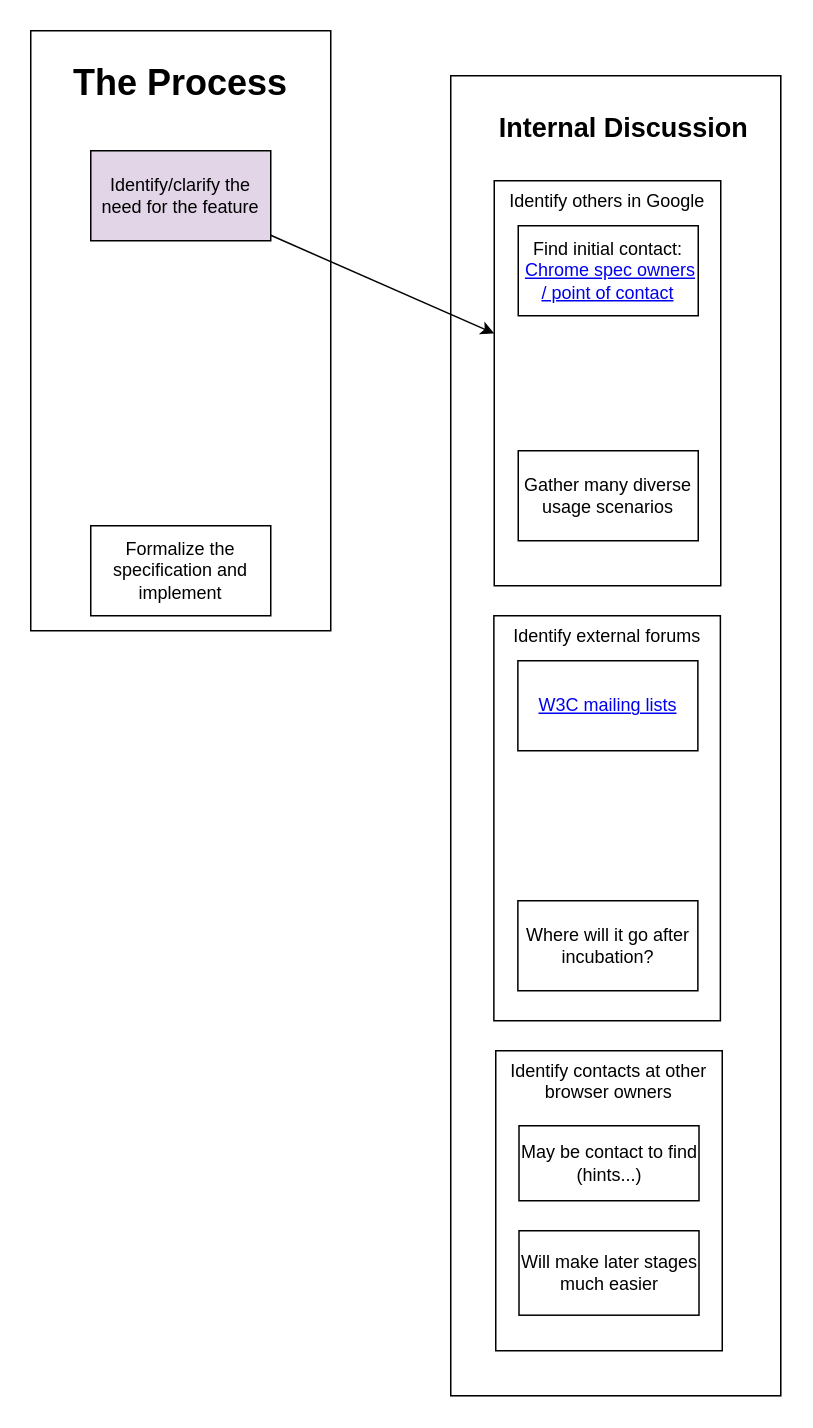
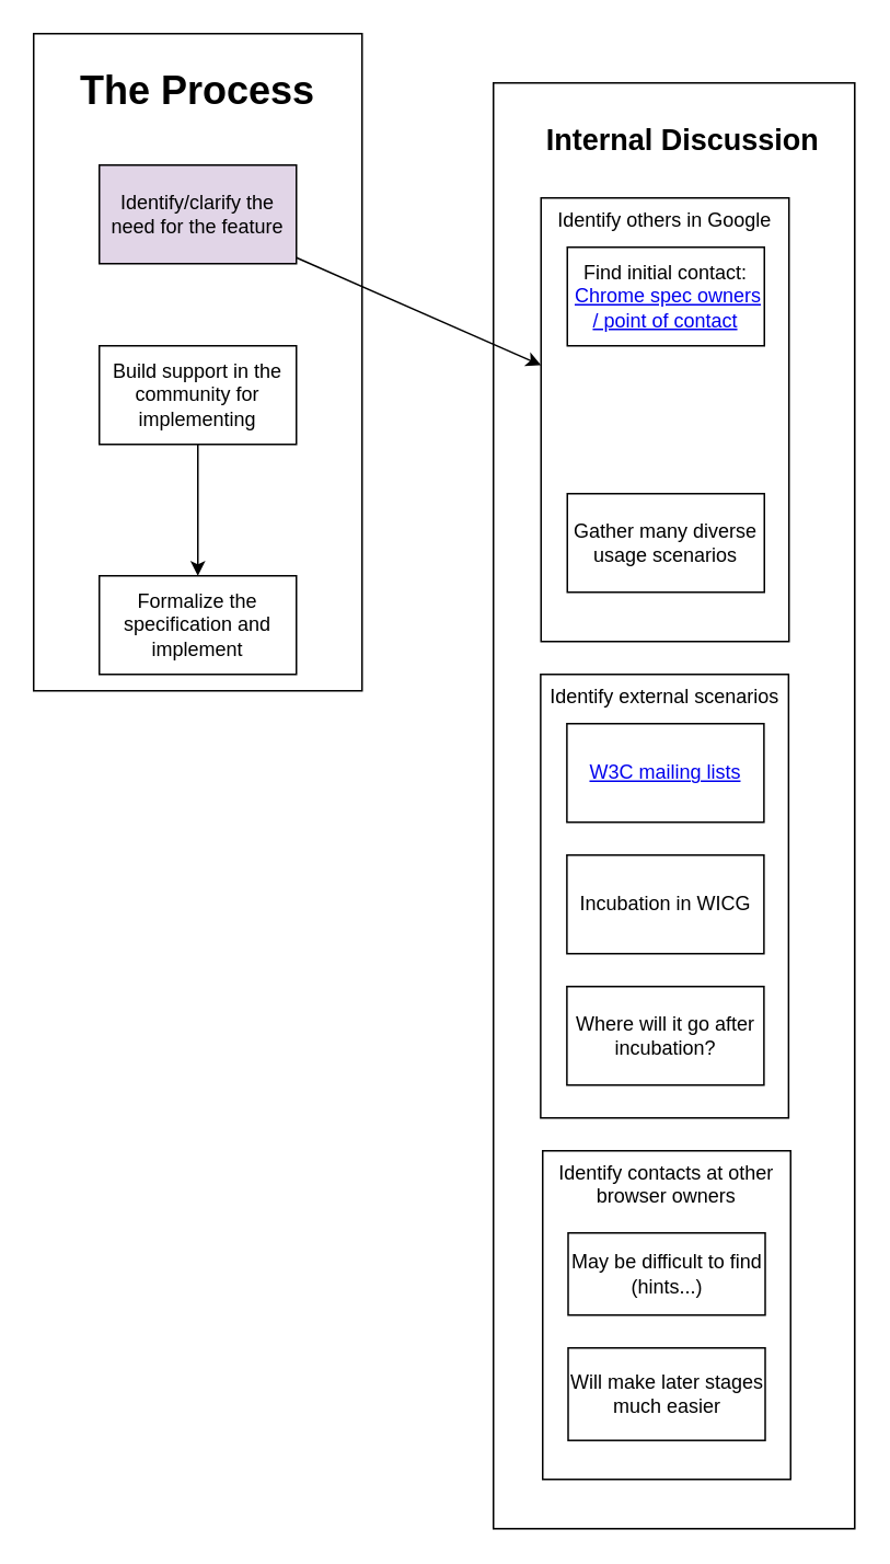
  <mxCell id="0" />
  <mxCell id="1" parent="0" />
  <mxCell id="2" value="&lt;h1&gt;&lt;br&gt;&lt;/h1&gt;" style="rounded=0;whiteSpace=wrap;html=1;" parent="1" vertex="1"><mxGeometry x="20" y="20" width="200" height="400" as="geometry" /></mxCell>
  <mxCell id="3" value="" style="group;strokeColor=#CCCCCC;" parent="1" vertex="1" connectable="0"><mxGeometry x="300" y="50" width="220" height="880" as="geometry" /></mxCell>
  <mxCell id="4" value="&lt;h2&gt;&lt;br&gt;&lt;/h2&gt;" style="rounded=0;whiteSpace=wrap;html=1;labelPosition=center;verticalLabelPosition=middle;align=center;verticalAlign=middle;" parent="3" vertex="1"><mxGeometry width="220" height="880" as="geometry" /></mxCell>
  <mxCell id="5" value="&lt;h2&gt;Internal Discussion&lt;/h2&gt;" style="text;html=1;strokeColor=none;fillColor=none;align=center;verticalAlign=middle;whiteSpace=wrap;rounded=0;labelPosition=center;verticalLabelPosition=middle;" parent="3" vertex="1"><mxGeometry x="28.75" y="20" width="172.5" height="30" as="geometry" /></mxCell>
  <mxCell id="6" value="Identify others in Google" style="rounded=0;whiteSpace=wrap;html=1;verticalAlign=top;" parent="3" vertex="1"><mxGeometry x="29" y="70" width="151" height="270" as="geometry" /></mxCell>
  <mxCell id="7" value="Find initial contact:&lt;br&gt;&amp;nbsp;&lt;a href=&quot;https://docs.google.com/document/d/1XQdgi2x42nN8gBu1hGCe8K0DkTMrLSfPeWPQ48iNy5U/edit&quot;&gt;Chrome spec owners / point of contact&lt;/a&gt;" style="rounded=0;whiteSpace=wrap;html=1;" parent="3" vertex="1"><mxGeometry x="45" y="100" width="120" height="60" as="geometry" /></mxCell>
  <mxCell id="8" value="Gather many diverse usage scenarios" style="rounded=0;whiteSpace=wrap;html=1;" parent="3" vertex="1"><mxGeometry x="45" y="250" width="120" height="60" as="geometry" /></mxCell>
  <mxCell id="9" value="" style="group" parent="3" vertex="1" connectable="0"><mxGeometry x="28.75" y="360" width="151" height="270" as="geometry" /></mxCell>
- <mxCell id="10" value="Identify external forums" style="rounded=0;whiteSpace=wrap;html=1;verticalAlign=top;" parent="9" vertex="1"><mxGeometry width="151" height="270" as="geometry" /></mxCell>
+ <mxCell id="10" value="Identify external scenarios" style="rounded=0;whiteSpace=wrap;html=1;verticalAlign=top;" parent="9" vertex="1"><mxGeometry width="151" height="270" as="geometry" /></mxCell>
  <mxCell id="11" value="&lt;a href=&quot;https://lists.w3.org/&quot;&gt;W3C mailing lists&lt;/a&gt;" style="rounded=0;whiteSpace=wrap;html=1;" parent="9" vertex="1"><mxGeometry x="16" y="30" width="120" height="60" as="geometry" /></mxCell>
+ <mxCell id="12" value="Incubation in WICG" style="rounded=0;whiteSpace=wrap;html=1;" parent="9" vertex="1"><mxGeometry x="16" y="110" width="120" height="60" as="geometry" /></mxCell>
  <mxCell id="13" value="Where will it go after incubation?" style="rounded=0;whiteSpace=wrap;html=1;" parent="9" vertex="1"><mxGeometry x="16" y="190" width="120" height="60" as="geometry" /></mxCell>
  <mxCell id="14" value="" style="group" parent="3" vertex="1" connectable="0"><mxGeometry x="30" y="650" width="151" height="200" as="geometry" /></mxCell>
  <mxCell id="15" value="Identify contacts at other browser owners" style="rounded=0;whiteSpace=wrap;html=1;verticalAlign=top;" parent="14" vertex="1"><mxGeometry width="151" height="200" as="geometry" /></mxCell>
- <mxCell id="16" value="May be contact to find&lt;br&gt;(hints...)" style="rounded=0;whiteSpace=wrap;html=1;" parent="14" vertex="1"><mxGeometry x="15.5" y="50" width="120" height="50" as="geometry" /></mxCell>
+ <mxCell id="16" value="May be difficult to find&lt;br&gt;(hints...)" style="rounded=0;whiteSpace=wrap;html=1;" parent="14" vertex="1"><mxGeometry x="15.5" y="50" width="120" height="50" as="geometry" /></mxCell>
  <mxCell id="17" value="Will make later stages much easier" style="rounded=0;whiteSpace=wrap;html=1;" parent="14" vertex="1"><mxGeometry x="15.5" y="120" width="120" height="56.3" as="geometry" /></mxCell>
  <mxCell id="18" value="&lt;h1&gt;The Process&lt;/h1&gt;" style="text;html=1;strokeColor=none;fillColor=none;align=center;verticalAlign=middle;whiteSpace=wrap;rounded=0;" vertex="1" parent="1"><mxGeometry x="30" y="40" width="180" height="30" as="geometry" /></mxCell>
  <mxCell id="19" style="edgeStyle=none;html=1;" parent="1" source="20" target="6" edge="1"><mxGeometry relative="1" as="geometry" /></mxCell>
  <mxCell id="20" value="Identify/clarify the need for the feature" style="rounded=0;whiteSpace=wrap;html=1;fillColor=#e1d5e7;" parent="1" vertex="1"><mxGeometry x="60" y="100" width="120" height="60" as="geometry" /></mxCell>
+ <mxCell id="21" style="edgeStyle=none;html=1;exitX=0.5;exitY=1;exitDx=0;exitDy=0;" parent="1" source="22" target="23" edge="1"><mxGeometry relative="1" as="geometry" /></mxCell>
+ <mxCell id="22" value="Build support in the community for implementing" style="rounded=0;whiteSpace=wrap;html=1;" parent="1" vertex="1"><mxGeometry x="60" y="210" width="120" height="60" as="geometry" /></mxCell>
  <mxCell id="23" value="Formalize the specification and implement" style="rounded=0;whiteSpace=wrap;html=1;" parent="1" vertex="1"><mxGeometry x="60" y="350" width="120" height="60" as="geometry" /></mxCell>
